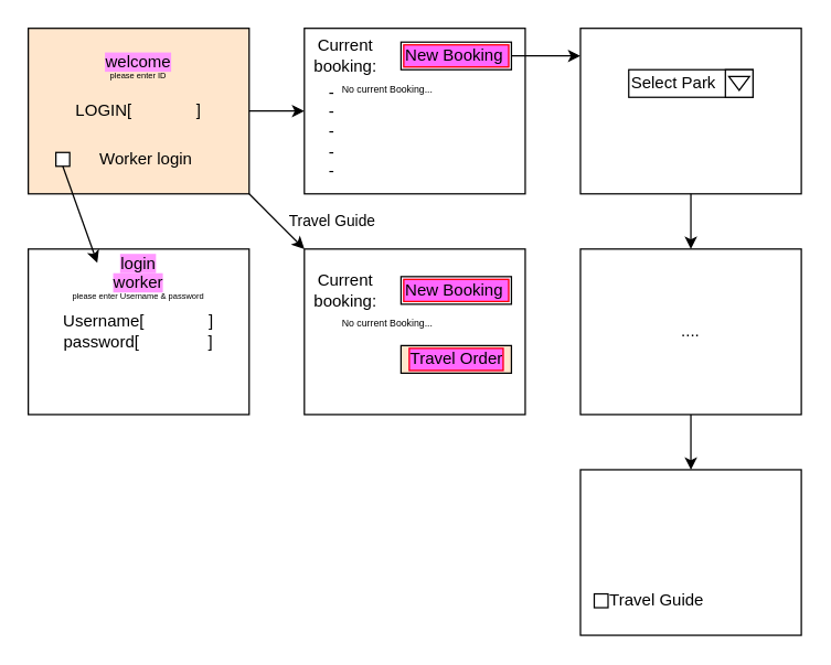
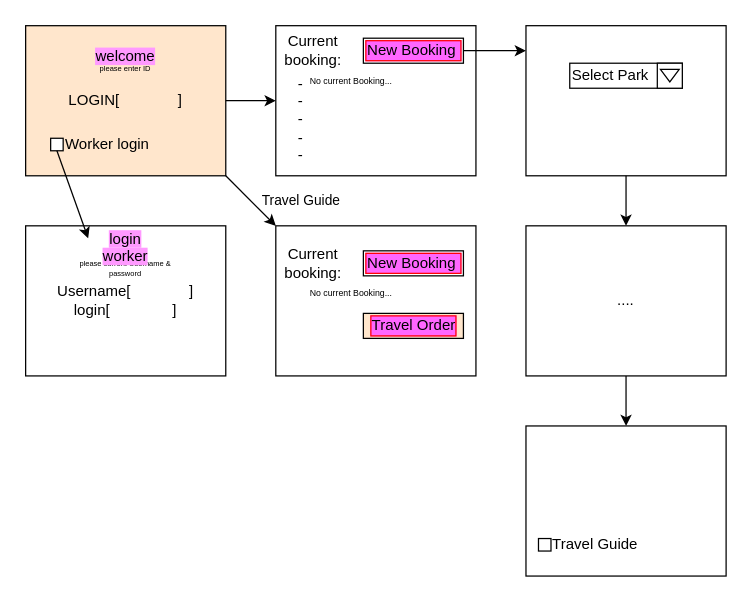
  <mxCell id="0" />
  <mxCell id="1" parent="0" />
  <mxCell id="2" value="LOGIN[&amp;nbsp; &amp;nbsp; &amp;nbsp; &amp;nbsp; &amp;nbsp; &amp;nbsp; &amp;nbsp; ]" style="rounded=0;whiteSpace=wrap;html=1;shadow=0;fillColor=#ffe6cc;" vertex="1" parent="1"><mxGeometry x="20" y="20" width="160" height="120" as="geometry" /></mxCell>
  <mxCell id="3" value="&lt;span style=&quot;background-color: rgb(255, 153, 255);&quot;&gt;welcome&lt;/span&gt;" style="text;html=1;strokeColor=none;fillColor=none;align=center;verticalAlign=middle;whiteSpace=wrap;rounded=0;" vertex="1" parent="1"><mxGeometry x="70" y="30" width="60" height="30" as="geometry" /></mxCell>
  <mxCell id="4" value="please enter ID" style="text;html=1;strokeColor=none;fillColor=none;align=center;verticalAlign=middle;whiteSpace=wrap;rounded=0;strokeWidth=0;fontSize=6;" vertex="1" parent="1"><mxGeometry x="70" y="40" width="60" height="30" as="geometry" /></mxCell>
  <mxCell id="5" value="" style="whiteSpace=wrap;html=1;aspect=fixed;" vertex="1" parent="1"><mxGeometry x="40" y="110" width="10" height="10" as="geometry" /></mxCell>
- <mxCell id="6" value="Worker login" style="text;html=1;strokeColor=none;fillColor=none;align=center;verticalAlign=middle;rounded=0;" vertex="1" parent="1"><mxGeometry x="70" y="100" width="70" height="30" as="geometry" /></mxCell>
- <mxCell id="7" value="Username[&amp;nbsp; &amp;nbsp; &amp;nbsp; &amp;nbsp; &amp;nbsp; &amp;nbsp; &amp;nbsp; ]&lt;br&gt;password[&amp;nbsp; &amp;nbsp; &amp;nbsp; &amp;nbsp; &amp;nbsp; &amp;nbsp; &amp;nbsp; &amp;nbsp;]" style="rounded=0;whiteSpace=wrap;html=1;shadow=0;" vertex="1" parent="1"><mxGeometry x="20" y="180" width="160" height="120" as="geometry" /></mxCell>
- <mxCell id="8" value="please enter Username &amp;amp; password" style="text;html=1;strokeColor=none;fillColor=none;align=center;verticalAlign=middle;whiteSpace=wrap;rounded=0;strokeWidth=0;fontSize=6;" vertex="1" parent="1"><mxGeometry x="50" y="200" width="100" height="30" as="geometry" /></mxCell>
+ <mxCell id="6" value="Worker login" style="text;html=1;strokeColor=none;fillColor=none;align=center;verticalAlign=middle;rounded=0;" vertex="1" parent="1"><mxGeometry x="50" y="100" width="70" height="30" as="geometry" /></mxCell>
+ <mxCell id="7" value="Username[&amp;nbsp; &amp;nbsp; &amp;nbsp; &amp;nbsp; &amp;nbsp; &amp;nbsp; &amp;nbsp; ]&lt;br&gt;login[&amp;nbsp; &amp;nbsp; &amp;nbsp; &amp;nbsp; &amp;nbsp; &amp;nbsp; &amp;nbsp; &amp;nbsp;]" style="rounded=0;whiteSpace=wrap;html=1;shadow=0;" vertex="1" parent="1"><mxGeometry x="20" y="180" width="160" height="120" as="geometry" /></mxCell>
+ <mxCell id="8" value="please current Username &amp;amp; password" style="text;html=1;strokeColor=none;fillColor=none;align=center;verticalAlign=middle;whiteSpace=wrap;rounded=0;strokeWidth=0;fontSize=6;" vertex="1" parent="1"><mxGeometry x="50" y="200" width="100" height="30" as="geometry" /></mxCell>
  <mxCell id="9" value="&lt;span style=&quot;background-color: rgb(255, 153, 255);&quot;&gt;login&lt;br&gt;worker&lt;br&gt;&lt;br&gt;&lt;/span&gt;" style="text;html=1;strokeColor=none;fillColor=none;align=center;verticalAlign=middle;whiteSpace=wrap;rounded=0;" vertex="1" parent="1"><mxGeometry x="70" y="190" width="60" height="30" as="geometry" /></mxCell>
  <mxCell id="10" value="" style="endArrow=classic;html=1;rounded=0;exitX=0.5;exitY=1;exitDx=0;exitDy=0;entryX=0;entryY=0;entryDx=0;entryDy=0;" edge="1" parent="1" source="5" target="9"><mxGeometry width="50" height="50" relative="1" as="geometry"><mxPoint x="80" y="190" as="sourcePoint" /><mxPoint x="130" y="140" as="targetPoint" /></mxGeometry></mxCell>
  <mxCell id="11" value="" style="rounded=0;whiteSpace=wrap;html=1;shadow=0;" vertex="1" parent="1"><mxGeometry x="220" y="20" width="160" height="120" as="geometry" /></mxCell>
  <mxCell id="12" value="" style="endArrow=classic;html=1;rounded=0;entryX=0;entryY=0.5;entryDx=0;entryDy=0;" edge="1" parent="1" source="2" target="11"><mxGeometry width="50" height="50" relative="1" as="geometry"><mxPoint x="220" y="170" as="sourcePoint" /><mxPoint x="270" y="120" as="targetPoint" /></mxGeometry></mxCell>
  <mxCell id="13" value="New Booking&amp;nbsp;" style="rounded=0;html=1;labelBorderColor=#ff0000;labelBackgroundColor=#FF66FF;" vertex="1" parent="1"><mxGeometry x="290" y="30" width="80" height="20" as="geometry" /></mxCell>
  <mxCell id="14" value="Current booking:" style="text;html=1;strokeColor=none;fillColor=none;align=center;verticalAlign=middle;whiteSpace=wrap;rounded=0;" vertex="1" parent="1"><mxGeometry x="220" y="25" width="60" height="30" as="geometry" /></mxCell>
  <mxCell id="15" value="-&lt;br&gt;-&lt;br&gt;-&lt;br&gt;-&lt;br&gt;-" style="text;html=1;strokeColor=none;fillColor=none;align=center;verticalAlign=middle;whiteSpace=wrap;rounded=0;" vertex="1" parent="1"><mxGeometry x="210" y="80" width="60" height="30" as="geometry" /></mxCell>
  <mxCell id="16" value="No current Booking...&lt;br&gt;" style="text;html=1;strokeColor=none;fillColor=none;align=center;verticalAlign=middle;rounded=0;fontSize=7;" vertex="1" parent="1"><mxGeometry x="250" y="50" width="60" height="30" as="geometry" /></mxCell>
  <mxCell id="17" value="" style="endArrow=classic;html=1;rounded=0;exitX=1;exitY=0.5;exitDx=0;exitDy=0;" edge="1" parent="1" source="13"><mxGeometry width="50" height="50" relative="1" as="geometry"><mxPoint x="400" y="130" as="sourcePoint" /><mxPoint x="420" y="40" as="targetPoint" /></mxGeometry></mxCell>
  <mxCell id="18" value="" style="rounded=0;whiteSpace=wrap;html=1;shadow=0;" vertex="1" parent="1"><mxGeometry x="420" y="20" width="160" height="120" as="geometry" /></mxCell>
  <mxCell id="19" value="Select Park" style="rounded=0;whiteSpace=wrap;html=1;align=left;" vertex="1" parent="1"><mxGeometry x="455" y="50" width="90" height="20" as="geometry" /></mxCell>
  <mxCell id="20" value="" style="rounded=0;whiteSpace=wrap;html=1;" vertex="1" parent="1"><mxGeometry x="525" y="50" width="20" height="20" as="geometry" /></mxCell>
  <mxCell id="21" value="" style="html=1;shadow=0;dashed=0;align=center;verticalAlign=middle;shape=mxgraph.arrows2.arrow;dy=0.6;dx=40;direction=south;notch=0;" vertex="1" parent="1"><mxGeometry x="527.5" y="55" width="15" height="10" as="geometry" /></mxCell>
  <mxCell id="22" value="...." style="rounded=0;whiteSpace=wrap;html=1;shadow=0;" vertex="1" parent="1"><mxGeometry x="420" y="180" width="160" height="120" as="geometry" /></mxCell>
  <mxCell id="23" value="" style="endArrow=classic;html=1;rounded=0;exitX=0.5;exitY=1;exitDx=0;exitDy=0;entryX=0.5;entryY=0;entryDx=0;entryDy=0;" edge="1" parent="1" source="18" target="22"><mxGeometry width="50" height="50" relative="1" as="geometry"><mxPoint x="440" y="200" as="sourcePoint" /><mxPoint x="490" y="150" as="targetPoint" /></mxGeometry></mxCell>
  <mxCell id="24" value="" style="endArrow=classic;html=1;rounded=0;exitX=0.5;exitY=1;exitDx=0;exitDy=0;" edge="1" parent="1" source="22"><mxGeometry width="50" height="50" relative="1" as="geometry"><mxPoint x="430" y="460" as="sourcePoint" /><mxPoint x="500" y="340" as="targetPoint" /></mxGeometry></mxCell>
  <mxCell id="25" value="" style="rounded=0;whiteSpace=wrap;html=1;shadow=0;" vertex="1" parent="1"><mxGeometry x="420" y="340" width="160" height="120" as="geometry" /></mxCell>
  <mxCell id="26" value="Travel Guide" style="text;html=1;strokeColor=none;fillColor=none;align=center;verticalAlign=middle;rounded=0;" vertex="1" parent="1"><mxGeometry x="440" y="420" width="70" height="30" as="geometry" /></mxCell>
  <mxCell id="27" value="" style="whiteSpace=wrap;html=1;aspect=fixed;" vertex="1" parent="1"><mxGeometry x="430" y="430" width="10" height="10" as="geometry" /></mxCell>
  <mxCell id="28" value="" style="rounded=0;whiteSpace=wrap;html=1;shadow=0;" vertex="1" parent="1"><mxGeometry x="220" y="180" width="160" height="120" as="geometry" /></mxCell>
  <mxCell id="29" value="New Booking&amp;nbsp;" style="rounded=0;html=1;labelBorderColor=#ff0000;labelBackgroundColor=#FF66FF;" vertex="1" parent="1"><mxGeometry x="290" y="200" width="80" height="20" as="geometry" /></mxCell>
  <mxCell id="30" value="Current booking:" style="text;html=1;strokeColor=none;fillColor=none;align=center;verticalAlign=middle;whiteSpace=wrap;rounded=0;" vertex="1" parent="1"><mxGeometry x="220" y="195" width="60" height="30" as="geometry" /></mxCell>
  <mxCell id="31" value="No current Booking...&lt;br&gt;" style="text;html=1;strokeColor=none;fillColor=none;align=center;verticalAlign=middle;rounded=0;fontSize=7;" vertex="1" parent="1"><mxGeometry x="250" y="220" width="60" height="30" as="geometry" /></mxCell>
  <mxCell id="32" value="Travel Order" style="rounded=0;html=1;labelBorderColor=#ff0000;labelBackgroundColor=#FF66FF;fillColor=#ffe6cc;" vertex="1" parent="1"><mxGeometry x="290" y="250" width="80" height="20" as="geometry" /></mxCell>
  <mxCell id="33" value="" style="endArrow=classic;html=1;rounded=0;exitX=1;exitY=1;exitDx=0;exitDy=0;entryX=0;entryY=0;entryDx=0;entryDy=0;" edge="1" parent="1" source="2" target="28"><mxGeometry relative="1" as="geometry"><mxPoint x="160" y="110" as="sourcePoint" /><mxPoint x="260" y="110" as="targetPoint" /></mxGeometry></mxCell>
  <mxCell id="34" value="Travel Guide" style="edgeLabel;resizable=0;html=1;align=center;verticalAlign=middle;" connectable="0" vertex="1" parent="33"><mxGeometry relative="1" as="geometry"><mxPoint x="40" as="offset" /></mxGeometry></mxCell>
